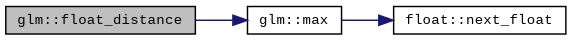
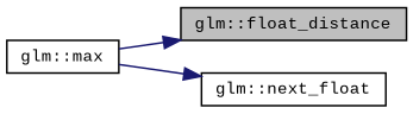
  digraph {
    fontname="Liberation Mono"
    rankdir=LR
    node [color=black fillcolor=white fontname="Liberation Mono" fontsize=10 shape=record style=filled]
    edge [color=midnightblue fontname="Liberation Mono" fontsize=10 labelfontname=Helvetica labelfontsize=10 style=solid]
    n1 [fillcolor=grey75 fontcolor=black height=0.2 label="glm::float_distance" width=0.4]
    n2 [height=0.2 label="glm::max" width=0.4]
-   n3 [height=0.2 label="float::next_float" width=0.4]
-   n1 -> n2
+   n3 [height=0.2 label="glm::next_float" width=0.4]
+   n2 -> n1
    n2 -> n3
  }
